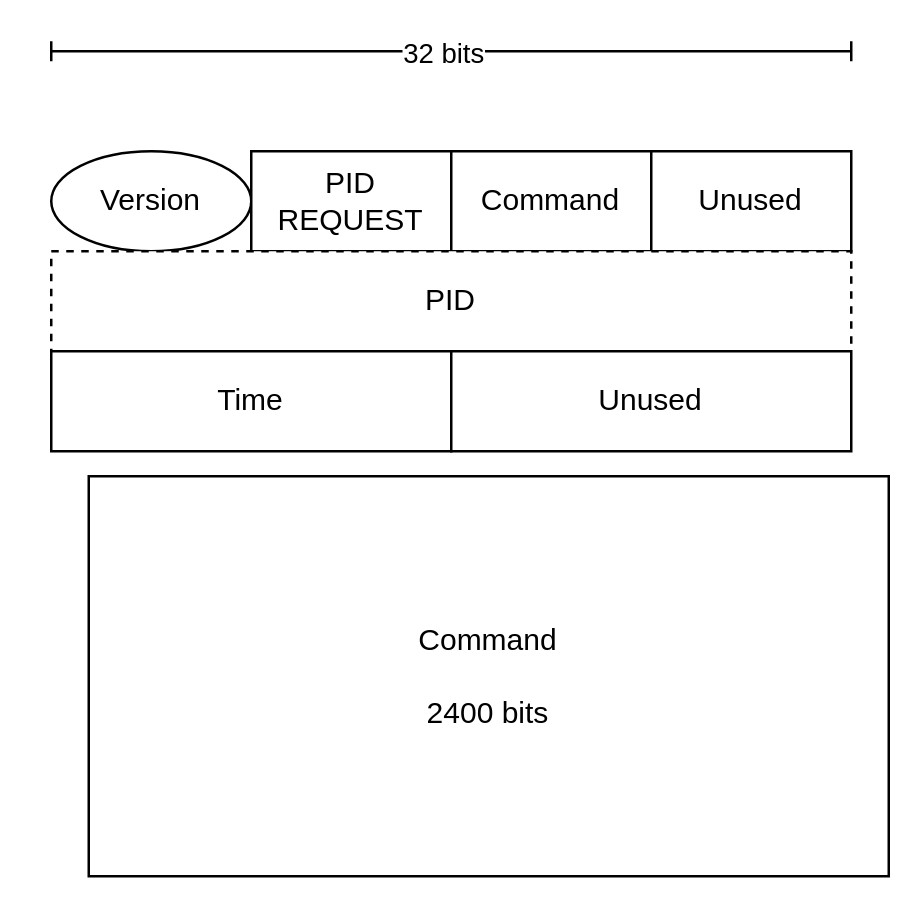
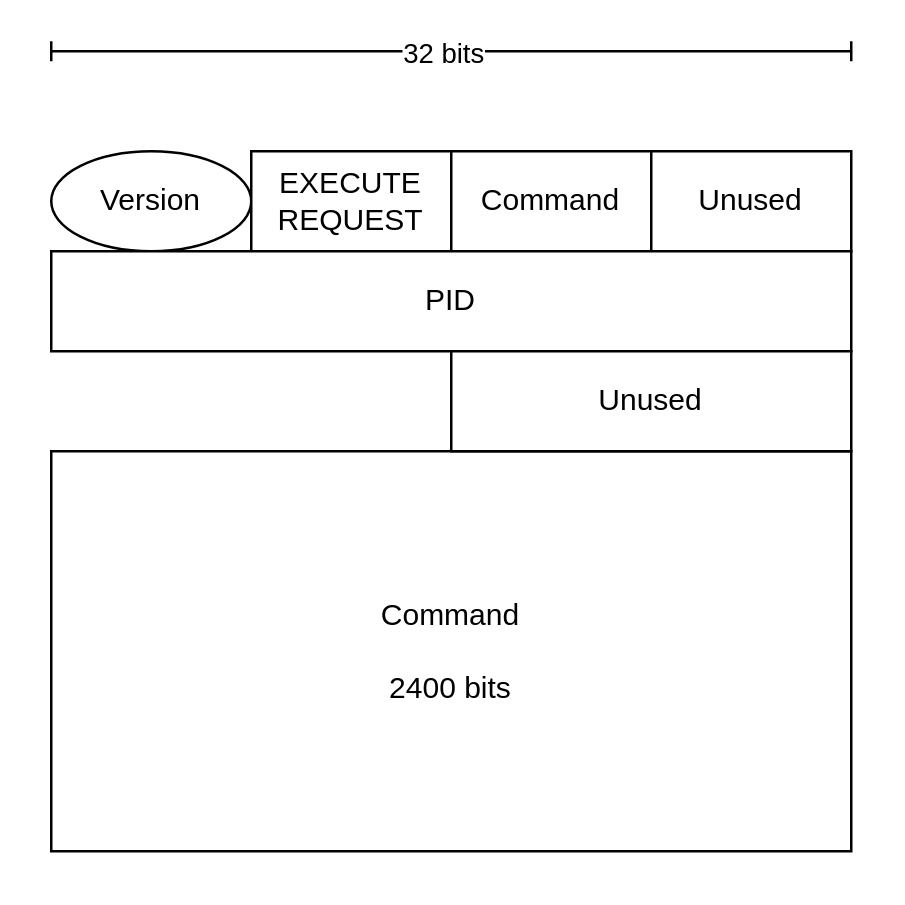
  <mxCell id="0" />
  <mxCell id="1" parent="0" />
- <mxCell id="2" value="&lt;div&gt;Command&lt;/div&gt;&lt;div&gt;&lt;br&gt;&lt;/div&gt;&lt;div&gt;2400 bits&lt;br&gt;&lt;/div&gt;" style="rounded=0;whiteSpace=wrap;html=1;movable=1;resizable=1;rotatable=1;deletable=1;editable=1;locked=0;connectable=1;container=0;" parent="1" vertex="1"><mxGeometry x="35" y="190" width="320" height="160" as="geometry" /></mxCell>
+ <mxCell id="2" value="&lt;div&gt;Command&lt;/div&gt;&lt;div&gt;&lt;br&gt;&lt;/div&gt;&lt;div&gt;2400 bits&lt;br&gt;&lt;/div&gt;" style="rounded=0;whiteSpace=wrap;html=1;movable=1;resizable=1;rotatable=1;deletable=1;editable=1;locked=0;connectable=1;container=0;" parent="1" vertex="1"><mxGeometry x="20" y="180" width="320" height="160" as="geometry" /></mxCell>
  <mxCell id="3" value="&lt;div&gt;Version&lt;/div&gt;" style="ellipse;whiteSpace=wrap;html=1;" parent="1" vertex="1"><mxGeometry x="20" y="60" width="80" height="40" as="geometry" /></mxCell>
  <mxCell id="4" value="" style="endArrow=baseDash;html=1;rounded=0;startArrow=baseDash;startFill=0;endFill=0;" parent="1" edge="1"><mxGeometry width="50" height="50" relative="1" as="geometry"><mxPoint x="20" y="20" as="sourcePoint" /><mxPoint x="340" y="20" as="targetPoint" /></mxGeometry></mxCell>
  <mxCell id="5" value="32 bits" style="edgeLabel;html=1;align=center;verticalAlign=middle;resizable=0;points=[];" parent="4" vertex="1" connectable="0"><mxGeometry x="-0.022" relative="1" as="geometry"><mxPoint as="offset" /></mxGeometry></mxCell>
- <mxCell id="6" value="PID&lt;div&gt;REQUEST&lt;/div&gt;" style="rounded=0;whiteSpace=wrap;html=1;" parent="1" vertex="1"><mxGeometry x="100" y="60" width="80" height="40" as="geometry" /></mxCell>
+ <mxCell id="6" value="EXECUTE&lt;div&gt;REQUEST&lt;/div&gt;" style="rounded=0;whiteSpace=wrap;html=1;" parent="1" vertex="1"><mxGeometry x="100" y="60" width="80" height="40" as="geometry" /></mxCell>
  <mxCell id="7" value="Command" style="rounded=0;whiteSpace=wrap;html=1;" parent="1" vertex="1"><mxGeometry x="180" y="60" width="80" height="40" as="geometry" /></mxCell>
  <mxCell id="8" value="Unused" style="rounded=0;whiteSpace=wrap;html=1;" parent="1" vertex="1"><mxGeometry x="260" y="60" width="80" height="40" as="geometry" /></mxCell>
- <mxCell id="9" value="PID" style="rounded=0;whiteSpace=wrap;html=1;dashed=1;" parent="1" vertex="1"><mxGeometry x="20" y="100" width="320" height="40" as="geometry" /></mxCell>
- <mxCell id="10" value="Time" style="rounded=0;whiteSpace=wrap;html=1;" vertex="1" parent="1"><mxGeometry x="20" y="140" width="160" height="40" as="geometry" /></mxCell>
+ <mxCell id="9" value="PID" style="rounded=0;whiteSpace=wrap;html=1;" parent="1" vertex="1"><mxGeometry x="20" y="100" width="320" height="40" as="geometry" /></mxCell>
  <mxCell id="11" value="Unused" style="rounded=0;whiteSpace=wrap;html=1;" vertex="1" parent="1"><mxGeometry x="180" y="140" width="160" height="40" as="geometry" /></mxCell>
